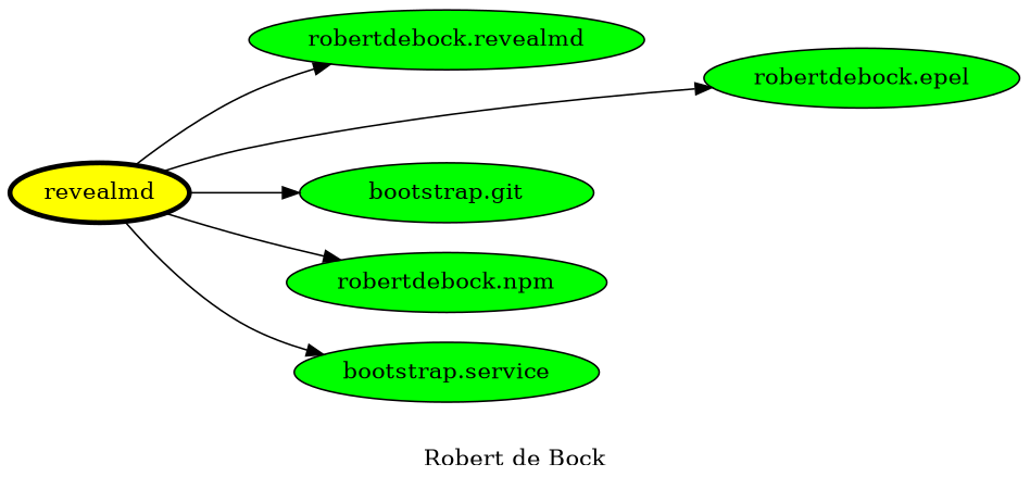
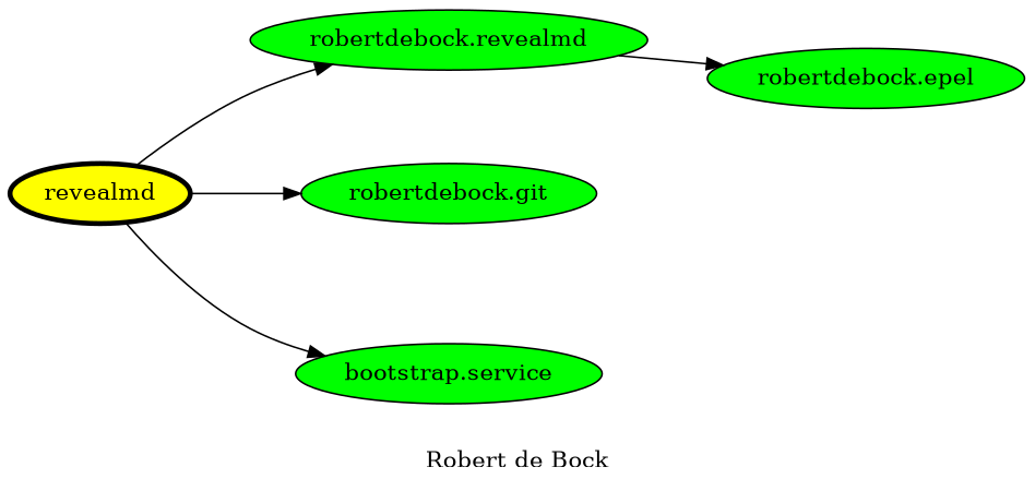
  digraph {
    label="Robert de Bock"
    rankdir=LR
    node [fillcolor=green style=filled]
    revealmd [fillcolor=yellow penwidth=3]
    n2 [label="robertdebock.revealmd"]
    "robertdebock.epel"
-   "robertdebock.git" [label="bootstrap.git"]
-   "robertdebock.npm"
+   "robertdebock.git"
    n6 [label="bootstrap.service"]
    revealmd -> n2
-   revealmd -> "robertdebock.epel"
+   n2 -> "robertdebock.epel"
    revealmd -> "robertdebock.git"
-   revealmd -> "robertdebock.npm"
    revealmd -> n6
  }
